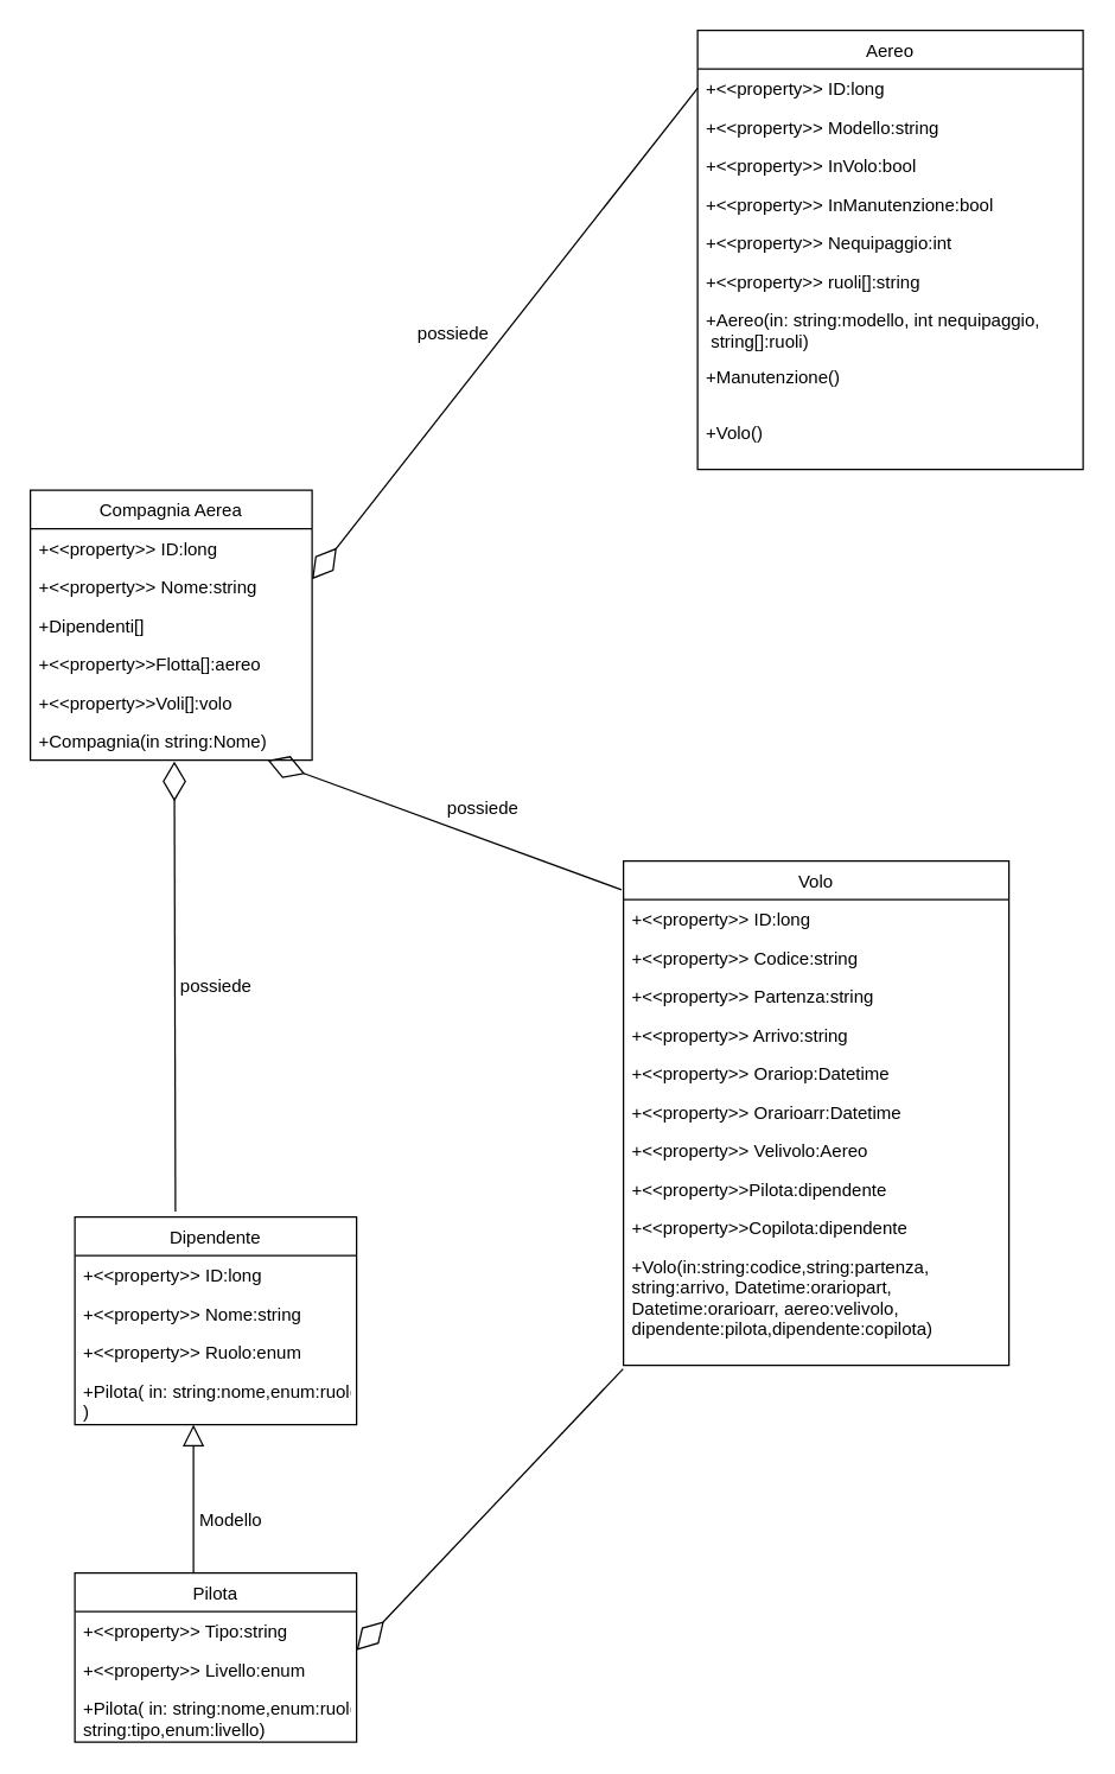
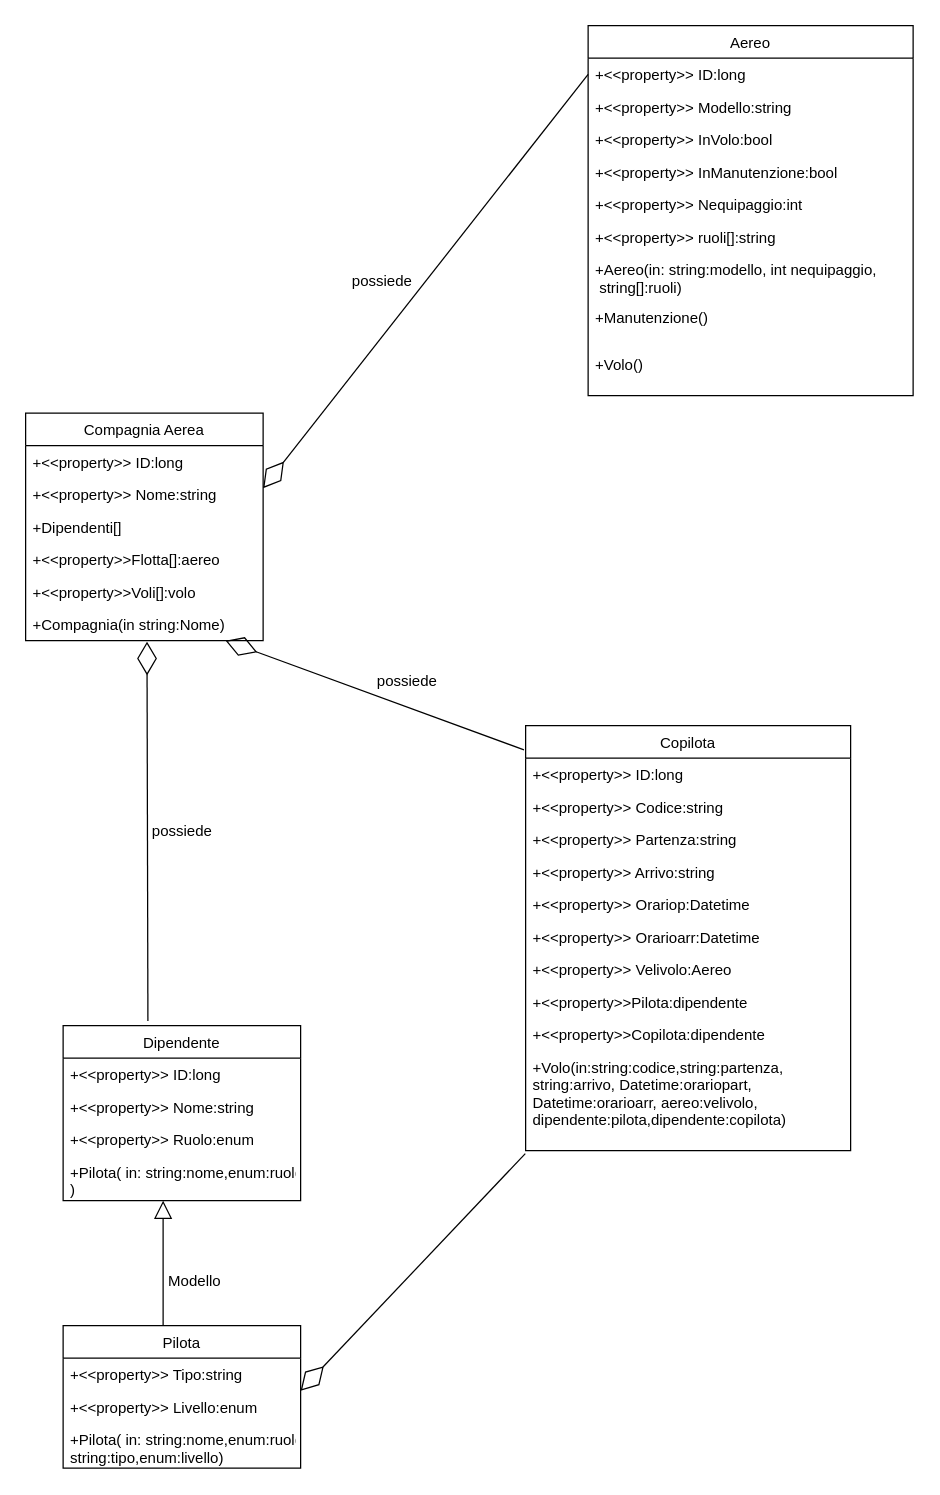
  <mxCell id="0" />
  <mxCell id="1" parent="0" />
  <mxCell id="2" value="Compagnia Aerea" style="swimlane;fontStyle=0;childLayout=stackLayout;horizontal=1;startSize=26;fillColor=none;horizontalStack=0;resizeParent=1;resizeParentMax=0;resizeLast=0;collapsible=1;marginBottom=0;" vertex="1" parent="1"><mxGeometry x="20" y="330" width="190" height="182" as="geometry" /></mxCell>
  <mxCell id="3" value="+&lt;&lt;property&gt;&gt; ID:long" style="text;strokeColor=none;fillColor=none;align=left;verticalAlign=top;spacingLeft=4;spacingRight=4;overflow=hidden;rotatable=0;points=[[0,0.5],[1,0.5]];portConstraint=eastwest;" vertex="1" parent="2"><mxGeometry y="26" width="190" height="26" as="geometry" /></mxCell>
  <mxCell id="4" value="+&lt;&lt;property&gt;&gt; Nome:string" style="text;strokeColor=none;fillColor=none;align=left;verticalAlign=top;spacingLeft=4;spacingRight=4;overflow=hidden;rotatable=0;points=[[0,0.5],[1,0.5]];portConstraint=eastwest;" vertex="1" parent="2"><mxGeometry y="52" width="190" height="26" as="geometry" /></mxCell>
  <mxCell id="5" value="+Dipendenti[]" style="text;strokeColor=none;fillColor=none;align=left;verticalAlign=top;spacingLeft=4;spacingRight=4;overflow=hidden;rotatable=0;points=[[0,0.5],[1,0.5]];portConstraint=eastwest;" vertex="1" parent="2"><mxGeometry y="78" width="190" height="26" as="geometry" /></mxCell>
  <mxCell id="6" value="+&lt;&lt;property&gt;&gt;Flotta[]:aereo" style="text;strokeColor=none;fillColor=none;align=left;verticalAlign=top;spacingLeft=4;spacingRight=4;overflow=hidden;rotatable=0;points=[[0,0.5],[1,0.5]];portConstraint=eastwest;" vertex="1" parent="2"><mxGeometry y="104" width="190" height="26" as="geometry" /></mxCell>
  <mxCell id="7" value="+&lt;&lt;property&gt;&gt;Voli[]:volo" style="text;strokeColor=none;fillColor=none;align=left;verticalAlign=top;spacingLeft=4;spacingRight=4;overflow=hidden;rotatable=0;points=[[0,0.5],[1,0.5]];portConstraint=eastwest;" vertex="1" parent="2"><mxGeometry y="130" width="190" height="26" as="geometry" /></mxCell>
  <mxCell id="8" value="+Compagnia(in string:Nome)" style="text;strokeColor=none;fillColor=none;align=left;verticalAlign=top;spacingLeft=4;spacingRight=4;overflow=hidden;rotatable=0;points=[[0,0.5],[1,0.5]];portConstraint=eastwest;" vertex="1" parent="2"><mxGeometry y="156" width="190" height="26" as="geometry" /></mxCell>
- <mxCell id="9" value="Volo" style="swimlane;fontStyle=0;childLayout=stackLayout;horizontal=1;startSize=26;fillColor=none;horizontalStack=0;resizeParent=1;resizeParentMax=0;resizeLast=0;collapsible=1;marginBottom=0;" vertex="1" parent="1"><mxGeometry x="420" y="580" width="260" height="340" as="geometry" /></mxCell>
+ <mxCell id="9" value="Copilota" style="swimlane;fontStyle=0;childLayout=stackLayout;horizontal=1;startSize=26;fillColor=none;horizontalStack=0;resizeParent=1;resizeParentMax=0;resizeLast=0;collapsible=1;marginBottom=0;" vertex="1" parent="1"><mxGeometry x="420" y="580" width="260" height="340" as="geometry" /></mxCell>
  <mxCell id="10" value="+&lt;&lt;property&gt;&gt; ID:long" style="text;strokeColor=none;fillColor=none;align=left;verticalAlign=top;spacingLeft=4;spacingRight=4;overflow=hidden;rotatable=0;points=[[0,0.5],[1,0.5]];portConstraint=eastwest;" vertex="1" parent="9"><mxGeometry y="26" width="260" height="26" as="geometry" /></mxCell>
  <mxCell id="11" value="+&lt;&lt;property&gt;&gt; Codice:string" style="text;strokeColor=none;fillColor=none;align=left;verticalAlign=top;spacingLeft=4;spacingRight=4;overflow=hidden;rotatable=0;points=[[0,0.5],[1,0.5]];portConstraint=eastwest;" vertex="1" parent="9"><mxGeometry y="52" width="260" height="26" as="geometry" /></mxCell>
  <mxCell id="12" value="+&lt;&lt;property&gt;&gt; Partenza:string" style="text;strokeColor=none;fillColor=none;align=left;verticalAlign=top;spacingLeft=4;spacingRight=4;overflow=hidden;rotatable=0;points=[[0,0.5],[1,0.5]];portConstraint=eastwest;" vertex="1" parent="9"><mxGeometry y="78" width="260" height="26" as="geometry" /></mxCell>
  <mxCell id="13" value="+&lt;&lt;property&gt;&gt; Arrivo:string" style="text;strokeColor=none;fillColor=none;align=left;verticalAlign=top;spacingLeft=4;spacingRight=4;overflow=hidden;rotatable=0;points=[[0,0.5],[1,0.5]];portConstraint=eastwest;" vertex="1" parent="9"><mxGeometry y="104" width="260" height="26" as="geometry" /></mxCell>
  <mxCell id="14" value="+&lt;&lt;property&gt;&gt; Orariop:Datetime" style="text;strokeColor=none;fillColor=none;align=left;verticalAlign=top;spacingLeft=4;spacingRight=4;overflow=hidden;rotatable=0;points=[[0,0.5],[1,0.5]];portConstraint=eastwest;" vertex="1" parent="9"><mxGeometry y="130" width="260" height="26" as="geometry" /></mxCell>
  <mxCell id="15" value="+&lt;&lt;property&gt;&gt; Orarioarr:Datetime" style="text;strokeColor=none;fillColor=none;align=left;verticalAlign=top;spacingLeft=4;spacingRight=4;overflow=hidden;rotatable=0;points=[[0,0.5],[1,0.5]];portConstraint=eastwest;" vertex="1" parent="9"><mxGeometry y="156" width="260" height="26" as="geometry" /></mxCell>
  <mxCell id="16" value="+&lt;&lt;property&gt;&gt; Velivolo:Aereo" style="text;strokeColor=none;fillColor=none;align=left;verticalAlign=top;spacingLeft=4;spacingRight=4;overflow=hidden;rotatable=0;points=[[0,0.5],[1,0.5]];portConstraint=eastwest;" vertex="1" parent="9"><mxGeometry y="182" width="260" height="26" as="geometry" /></mxCell>
  <mxCell id="17" value="+&lt;&lt;property&gt;&gt;Pilota:dipendente" style="text;strokeColor=none;fillColor=none;align=left;verticalAlign=top;spacingLeft=4;spacingRight=4;overflow=hidden;rotatable=0;points=[[0,0.5],[1,0.5]];portConstraint=eastwest;" vertex="1" parent="9"><mxGeometry y="208" width="260" height="26" as="geometry" /></mxCell>
  <mxCell id="18" value="+&lt;&lt;property&gt;&gt;Copilota:dipendente" style="text;strokeColor=none;fillColor=none;align=left;verticalAlign=top;spacingLeft=4;spacingRight=4;overflow=hidden;rotatable=0;points=[[0,0.5],[1,0.5]];portConstraint=eastwest;" vertex="1" parent="9"><mxGeometry y="234" width="260" height="26" as="geometry" /></mxCell>
  <mxCell id="19" value="+Volo(in:string:codice,string:partenza,&#10;string:arrivo, Datetime:orariopart,&#10;Datetime:orarioarr, aereo:velivolo,&#10;dipendente:pilota,dipendente:copilota)&#10;" style="text;strokeColor=none;fillColor=none;align=left;verticalAlign=top;spacingLeft=4;spacingRight=4;overflow=hidden;rotatable=0;points=[[0,0.5],[1,0.5]];portConstraint=eastwest;" vertex="1" parent="9"><mxGeometry y="260" width="260" height="80" as="geometry" /></mxCell>
  <mxCell id="20" value="Aereo" style="swimlane;fontStyle=0;childLayout=stackLayout;horizontal=1;startSize=26;fillColor=none;horizontalStack=0;resizeParent=1;resizeParentMax=0;resizeLast=0;collapsible=1;marginBottom=0;" vertex="1" parent="1"><mxGeometry x="470" y="20" width="260" height="296" as="geometry" /></mxCell>
  <mxCell id="21" value="+&lt;&lt;property&gt;&gt; ID:long" style="text;strokeColor=none;fillColor=none;align=left;verticalAlign=top;spacingLeft=4;spacingRight=4;overflow=hidden;rotatable=0;points=[[0,0.5],[1,0.5]];portConstraint=eastwest;" vertex="1" parent="20"><mxGeometry y="26" width="260" height="26" as="geometry" /></mxCell>
  <mxCell id="22" value="+&lt;&lt;property&gt;&gt; Modello:string" style="text;strokeColor=none;fillColor=none;align=left;verticalAlign=top;spacingLeft=4;spacingRight=4;overflow=hidden;rotatable=0;points=[[0,0.5],[1,0.5]];portConstraint=eastwest;" vertex="1" parent="20"><mxGeometry y="52" width="260" height="26" as="geometry" /></mxCell>
  <mxCell id="23" value="+&lt;&lt;property&gt;&gt; InVolo:bool" style="text;strokeColor=none;fillColor=none;align=left;verticalAlign=top;spacingLeft=4;spacingRight=4;overflow=hidden;rotatable=0;points=[[0,0.5],[1,0.5]];portConstraint=eastwest;" vertex="1" parent="20"><mxGeometry y="78" width="260" height="26" as="geometry" /></mxCell>
  <mxCell id="24" value="+&lt;&lt;property&gt;&gt; InManutenzione:bool" style="text;strokeColor=none;fillColor=none;align=left;verticalAlign=top;spacingLeft=4;spacingRight=4;overflow=hidden;rotatable=0;points=[[0,0.5],[1,0.5]];portConstraint=eastwest;" vertex="1" parent="20"><mxGeometry y="104" width="260" height="26" as="geometry" /></mxCell>
  <mxCell id="25" value="+&lt;&lt;property&gt;&gt; Nequipaggio:int" style="text;strokeColor=none;fillColor=none;align=left;verticalAlign=top;spacingLeft=4;spacingRight=4;overflow=hidden;rotatable=0;points=[[0,0.5],[1,0.5]];portConstraint=eastwest;" vertex="1" parent="20"><mxGeometry y="130" width="260" height="26" as="geometry" /></mxCell>
  <mxCell id="26" value="+&lt;&lt;property&gt;&gt; ruoli[]:string" style="text;strokeColor=none;fillColor=none;align=left;verticalAlign=top;spacingLeft=4;spacingRight=4;overflow=hidden;rotatable=0;points=[[0,0.5],[1,0.5]];portConstraint=eastwest;" vertex="1" parent="20"><mxGeometry y="156" width="260" height="26" as="geometry" /></mxCell>
  <mxCell id="27" value="+Aereo(in: string:modello, int nequipaggio,&#10; string[]:ruoli)" style="text;strokeColor=none;fillColor=none;align=left;verticalAlign=top;spacingLeft=4;spacingRight=4;overflow=hidden;rotatable=0;points=[[0,0.5],[1,0.5]];portConstraint=eastwest;" vertex="1" parent="20"><mxGeometry y="182" width="260" height="38" as="geometry" /></mxCell>
  <mxCell id="28" value="+Manutenzione()" style="text;strokeColor=none;fillColor=none;align=left;verticalAlign=top;spacingLeft=4;spacingRight=4;overflow=hidden;rotatable=0;points=[[0,0.5],[1,0.5]];portConstraint=eastwest;" vertex="1" parent="20"><mxGeometry y="220" width="260" height="38" as="geometry" /></mxCell>
  <mxCell id="29" value="+Volo()" style="text;strokeColor=none;fillColor=none;align=left;verticalAlign=top;spacingLeft=4;spacingRight=4;overflow=hidden;rotatable=0;points=[[0,0.5],[1,0.5]];portConstraint=eastwest;" vertex="1" parent="20"><mxGeometry y="258" width="260" height="38" as="geometry" /></mxCell>
  <mxCell id="30" value="Dipendente" style="swimlane;fontStyle=0;childLayout=stackLayout;horizontal=1;startSize=26;fillColor=none;horizontalStack=0;resizeParent=1;resizeParentMax=0;resizeLast=0;collapsible=1;marginBottom=0;" vertex="1" parent="1"><mxGeometry x="50" y="820" width="190" height="140" as="geometry" /></mxCell>
  <mxCell id="31" value="+&lt;&lt;property&gt;&gt; ID:long" style="text;strokeColor=none;fillColor=none;align=left;verticalAlign=top;spacingLeft=4;spacingRight=4;overflow=hidden;rotatable=0;points=[[0,0.5],[1,0.5]];portConstraint=eastwest;" vertex="1" parent="30"><mxGeometry y="26" width="190" height="26" as="geometry" /></mxCell>
  <mxCell id="32" value="+&lt;&lt;property&gt;&gt; Nome:string" style="text;strokeColor=none;fillColor=none;align=left;verticalAlign=top;spacingLeft=4;spacingRight=4;overflow=hidden;rotatable=0;points=[[0,0.5],[1,0.5]];portConstraint=eastwest;" vertex="1" parent="30"><mxGeometry y="52" width="190" height="26" as="geometry" /></mxCell>
  <mxCell id="33" value="+&lt;&lt;property&gt;&gt; Ruolo:enum" style="text;strokeColor=none;fillColor=none;align=left;verticalAlign=top;spacingLeft=4;spacingRight=4;overflow=hidden;rotatable=0;points=[[0,0.5],[1,0.5]];portConstraint=eastwest;" vertex="1" parent="30"><mxGeometry y="78" width="190" height="26" as="geometry" /></mxCell>
  <mxCell id="34" value="+Pilota( in: string:nome,enum:ruolo&#10;)" style="text;strokeColor=none;fillColor=none;align=left;verticalAlign=top;spacingLeft=4;spacingRight=4;overflow=hidden;rotatable=0;points=[[0,0.5],[1,0.5]];portConstraint=eastwest;" vertex="1" parent="30"><mxGeometry y="104" width="190" height="36" as="geometry" /></mxCell>
  <mxCell id="35" value="Pilota" style="swimlane;fontStyle=0;childLayout=stackLayout;horizontal=1;startSize=26;fillColor=none;horizontalStack=0;resizeParent=1;resizeParentMax=0;resizeLast=0;collapsible=1;marginBottom=0;" vertex="1" parent="1"><mxGeometry x="50" y="1060" width="190" height="114" as="geometry" /></mxCell>
  <mxCell id="36" value="+&lt;&lt;property&gt;&gt; Tipo:string" style="text;strokeColor=none;fillColor=none;align=left;verticalAlign=top;spacingLeft=4;spacingRight=4;overflow=hidden;rotatable=0;points=[[0,0.5],[1,0.5]];portConstraint=eastwest;" vertex="1" parent="35"><mxGeometry y="26" width="190" height="26" as="geometry" /></mxCell>
  <mxCell id="37" value="+&lt;&lt;property&gt;&gt; Livello:enum" style="text;strokeColor=none;fillColor=none;align=left;verticalAlign=top;spacingLeft=4;spacingRight=4;overflow=hidden;rotatable=0;points=[[0,0.5],[1,0.5]];portConstraint=eastwest;" vertex="1" parent="35"><mxGeometry y="52" width="190" height="26" as="geometry" /></mxCell>
  <mxCell id="38" value="" style="endArrow=diamondThin;endFill=0;endSize=24;html=1;rounded=0;entryX=0.085;entryY=1.093;entryDx=0;entryDy=0;entryPerimeter=0;exitX=-0.001;exitY=1.03;exitDx=0;exitDy=0;exitPerimeter=0;" edge="1" parent="35" source="19"><mxGeometry width="160" relative="1" as="geometry"><mxPoint x="157.68" y="308.05" as="sourcePoint" /><mxPoint x="190.0" y="52.004" as="targetPoint" /></mxGeometry></mxCell>
  <mxCell id="39" value="+Pilota( in: string:nome,enum:ruolo&#10;string:tipo,enum:livello)" style="text;strokeColor=none;fillColor=none;align=left;verticalAlign=top;spacingLeft=4;spacingRight=4;overflow=hidden;rotatable=0;points=[[0,0.5],[1,0.5]];portConstraint=eastwest;" vertex="1" parent="35"><mxGeometry y="78" width="190" height="36" as="geometry" /></mxCell>
  <mxCell id="40" value="" style="endArrow=block;endFill=0;endSize=12;html=1;rounded=0;entryX=0.421;entryY=1;entryDx=0;entryDy=0;entryPerimeter=0;" edge="1" parent="1" target="34"><mxGeometry width="160" relative="1" as="geometry"><mxPoint x="130" y="1060" as="sourcePoint" /><mxPoint x="290" y="1060" as="targetPoint" /></mxGeometry></mxCell>
  <mxCell id="41" value="Modello" style="text;html=1;align=center;verticalAlign=middle;resizable=0;points=[];autosize=1;strokeColor=none;fillColor=none;" vertex="1" parent="1"><mxGeometry x="120" y="1010" width="70" height="30" as="geometry" /></mxCell>
  <mxCell id="42" value="" style="endArrow=diamondThin;endFill=0;endSize=24;html=1;rounded=0;entryX=0.511;entryY=1.032;entryDx=0;entryDy=0;entryPerimeter=0;exitX=0.357;exitY=-0.027;exitDx=0;exitDy=0;exitPerimeter=0;" edge="1" parent="1" source="30" target="8"><mxGeometry width="160" relative="1" as="geometry"><mxPoint x="150" y="610" as="sourcePoint" /><mxPoint x="310" y="610" as="targetPoint" /></mxGeometry></mxCell>
  <mxCell id="43" value="" style="endArrow=diamondThin;endFill=0;endSize=24;html=1;rounded=0;entryX=0.511;entryY=1.032;entryDx=0;entryDy=0;entryPerimeter=0;exitX=-0.005;exitY=0.057;exitDx=0;exitDy=0;exitPerimeter=0;" edge="1" parent="1" source="9"><mxGeometry width="160" relative="1" as="geometry"><mxPoint x="180.74" y="815.39" as="sourcePoint" /><mxPoint x="180" y="512.002" as="targetPoint" /></mxGeometry></mxCell>
  <mxCell id="44" value="" style="endArrow=diamondThin;endFill=0;endSize=24;html=1;rounded=0;entryX=0.511;entryY=1.032;entryDx=0;entryDy=0;entryPerimeter=0;exitX=0;exitY=0.5;exitDx=0;exitDy=0;" edge="1" parent="1" source="21"><mxGeometry width="160" relative="1" as="geometry"><mxPoint x="448.7" y="477.38" as="sourcePoint" /><mxPoint x="210" y="390.002" as="targetPoint" /></mxGeometry></mxCell>
  <mxCell id="45" value="possiede" style="text;html=1;align=center;verticalAlign=middle;resizable=0;points=[];autosize=1;strokeColor=none;fillColor=none;" vertex="1" parent="1"><mxGeometry x="270" y="210" width="70" height="30" as="geometry" /></mxCell>
  <mxCell id="46" value="possiede" style="text;html=1;align=center;verticalAlign=middle;resizable=0;points=[];autosize=1;strokeColor=none;fillColor=none;" vertex="1" parent="1"><mxGeometry x="290" y="530" width="70" height="30" as="geometry" /></mxCell>
  <mxCell id="47" value="possiede" style="text;html=1;align=center;verticalAlign=middle;resizable=0;points=[];autosize=1;strokeColor=none;fillColor=none;" vertex="1" parent="1"><mxGeometry x="110" y="650" width="70" height="30" as="geometry" /></mxCell>
